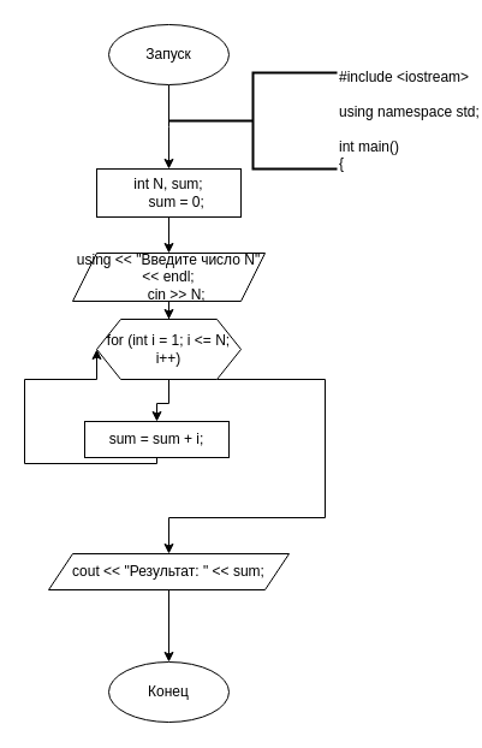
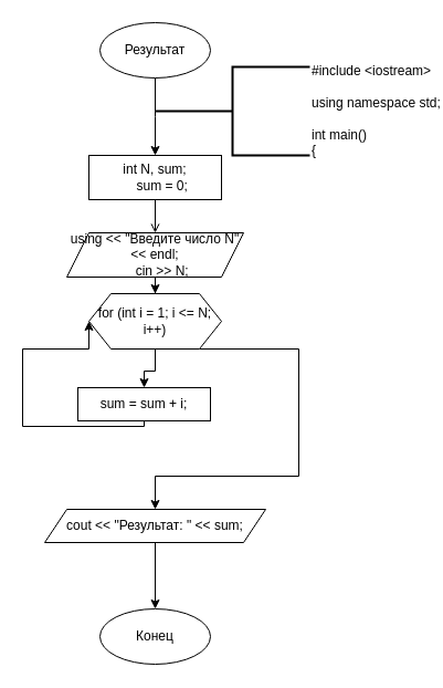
  <mxCell id="0" />
  <mxCell id="1" parent="0" />
  <mxCell id="2" value="" style="edgeStyle=orthogonalEdgeStyle;rounded=0;orthogonalLoop=1;jettySize=auto;html=1;" edge="1" parent="1" source="3"><mxGeometry relative="1" as="geometry"><mxPoint x="140" y="140" as="targetPoint" /></mxGeometry></mxCell>
- <mxCell id="3" value="Запуск" style="ellipse;whiteSpace=wrap;html=1;" vertex="1" parent="1"><mxGeometry x="90" y="20" width="100" height="50" as="geometry" /></mxCell>
+ <mxCell id="3" value="Результат" style="ellipse;whiteSpace=wrap;html=1;" vertex="1" parent="1"><mxGeometry x="90" y="20" width="100" height="50" as="geometry" /></mxCell>
  <mxCell id="4" value="Конец" style="ellipse;whiteSpace=wrap;html=1;" vertex="1" parent="1"><mxGeometry x="90" y="550" width="100" height="50" as="geometry" /></mxCell>
  <mxCell id="5" value="&lt;div&gt;#include &amp;lt;iostream&amp;gt;&lt;/div&gt;&lt;div&gt;&lt;br&gt;&lt;/div&gt;&lt;div&gt;using namespace std;&lt;/div&gt;&lt;div&gt;&lt;br&gt;&lt;/div&gt;&lt;div&gt;int main()&lt;/div&gt;&lt;div&gt;{&lt;/div&gt;" style="strokeWidth=2;html=1;shape=mxgraph.flowchart.annotation_2;align=left;labelPosition=right;pointerEvents=1;" vertex="1" parent="1"><mxGeometry x="140" y="60" width="140" height="80" as="geometry" /></mxCell>
- <mxCell id="6" value="" style="edgeStyle=orthogonalEdgeStyle;rounded=0;orthogonalLoop=1;jettySize=auto;html=1;" edge="1" parent="1" source="7" target="9"><mxGeometry relative="1" as="geometry" /></mxCell>
+ <mxCell id="6" value="" style="edgeStyle=orthogonalEdgeStyle;rounded=0;orthogonalLoop=1;jettySize=auto;html=1;endArrow=open;" edge="1" parent="1" source="7" target="9"><mxGeometry relative="1" as="geometry" /></mxCell>
  <mxCell id="7" value="&lt;div&gt;int N, sum;&lt;/div&gt;&lt;div&gt;&amp;nbsp; &amp;nbsp; sum = 0;&lt;/div&gt;" style="rounded=0;whiteSpace=wrap;html=1;" vertex="1" parent="1"><mxGeometry x="80" y="140" width="120" height="40" as="geometry" /></mxCell>
  <mxCell id="8" style="edgeStyle=orthogonalEdgeStyle;rounded=0;orthogonalLoop=1;jettySize=auto;html=1;exitX=0.5;exitY=1;exitDx=0;exitDy=0;" edge="1" parent="1" source="9" target="12"><mxGeometry relative="1" as="geometry"><mxPoint x="140" y="290" as="targetPoint" /></mxGeometry></mxCell>
  <mxCell id="9" value="using &lt;&lt; &quot;Введите число N&quot; &lt;&lt; endl;&#10;    cin &gt;&gt; N;" style="shape=parallelogram;perimeter=parallelogramPerimeter;whiteSpace=wrap;html=1;fixedSize=1;rounded=0;" vertex="1" parent="1"><mxGeometry x="60" y="210" width="160" height="40" as="geometry" /></mxCell>
  <mxCell id="10" style="edgeStyle=orthogonalEdgeStyle;rounded=0;orthogonalLoop=1;jettySize=auto;html=1;" edge="1" parent="1" source="12" target="14"><mxGeometry relative="1" as="geometry"><mxPoint x="140" y="390" as="targetPoint" /></mxGeometry></mxCell>
  <mxCell id="11" style="edgeStyle=orthogonalEdgeStyle;rounded=0;orthogonalLoop=1;jettySize=auto;html=1;" edge="1" parent="1" source="12" target="16"><mxGeometry relative="1" as="geometry"><mxPoint x="140" y="480" as="targetPoint" /><Array as="points"><mxPoint x="270" y="315" /><mxPoint x="270" y="430" /><mxPoint x="140" y="430" /></Array></mxGeometry></mxCell>
  <mxCell id="12" value="for (int i = 1; i &lt;= N; i++)" style="shape=hexagon;perimeter=hexagonPerimeter2;whiteSpace=wrap;html=1;fixedSize=1;" vertex="1" parent="1"><mxGeometry x="80" y="265" width="120" height="50" as="geometry" /></mxCell>
  <mxCell id="13" style="edgeStyle=orthogonalEdgeStyle;rounded=0;orthogonalLoop=1;jettySize=auto;html=1;entryX=0;entryY=0.5;entryDx=0;entryDy=0;" edge="1" parent="1" source="14" target="12"><mxGeometry relative="1" as="geometry"><Array as="points"><mxPoint x="20" y="385" /><mxPoint x="20" y="315" /></Array></mxGeometry></mxCell>
  <mxCell id="14" value="sum = sum + i;" style="rounded=0;whiteSpace=wrap;html=1;" vertex="1" parent="1"><mxGeometry x="70" y="350" width="120" height="30" as="geometry" /></mxCell>
  <mxCell id="15" style="edgeStyle=orthogonalEdgeStyle;rounded=0;orthogonalLoop=1;jettySize=auto;html=1;entryX=0.5;entryY=0;entryDx=0;entryDy=0;" edge="1" parent="1" source="16" target="4"><mxGeometry relative="1" as="geometry" /></mxCell>
  <mxCell id="16" value="cout &lt;&lt; &quot;Результат: &quot; &lt;&lt; sum;" style="shape=parallelogram;perimeter=parallelogramPerimeter;whiteSpace=wrap;html=1;fixedSize=1;" vertex="1" parent="1"><mxGeometry x="40" y="460" width="200" height="30" as="geometry" /></mxCell>
